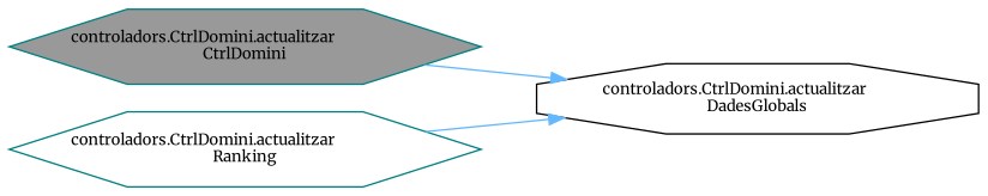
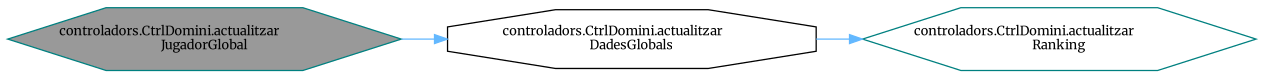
  digraph {
    fontname=Merriweather
    rankdir=RL
    node [color=teal fillcolor=white fontname=Merriweather fontsize=10 shape=hexagon style=filled]
    edge [color=steelblue1 dir=back fontname=Merriweather fontsize=10 labelfontname=Helvetica labelfontsize=10 style=solid]
-   n1 [fillcolor=grey60 fontcolor=black height=0.2 label="controladors.CtrlDomini.actualitzar\lCtrlDomini" width=0.4]
+   n1 [fillcolor=grey60 fontcolor=black height=0.2 label="controladors.CtrlDomini.actualitzar\lJugadorGlobal" width=0.4]
    n2 [color=black height=0.2 label="controladors.CtrlDomini.actualitzar\lDadesGlobals" shape=octagon width=0.4]
    n3 [height=0.2 label="controladors.CtrlDomini.actualitzar\lRanking" width=0.4]
    n2 -> n1
-   n2 -> n3
+   n3 -> n2
  }
